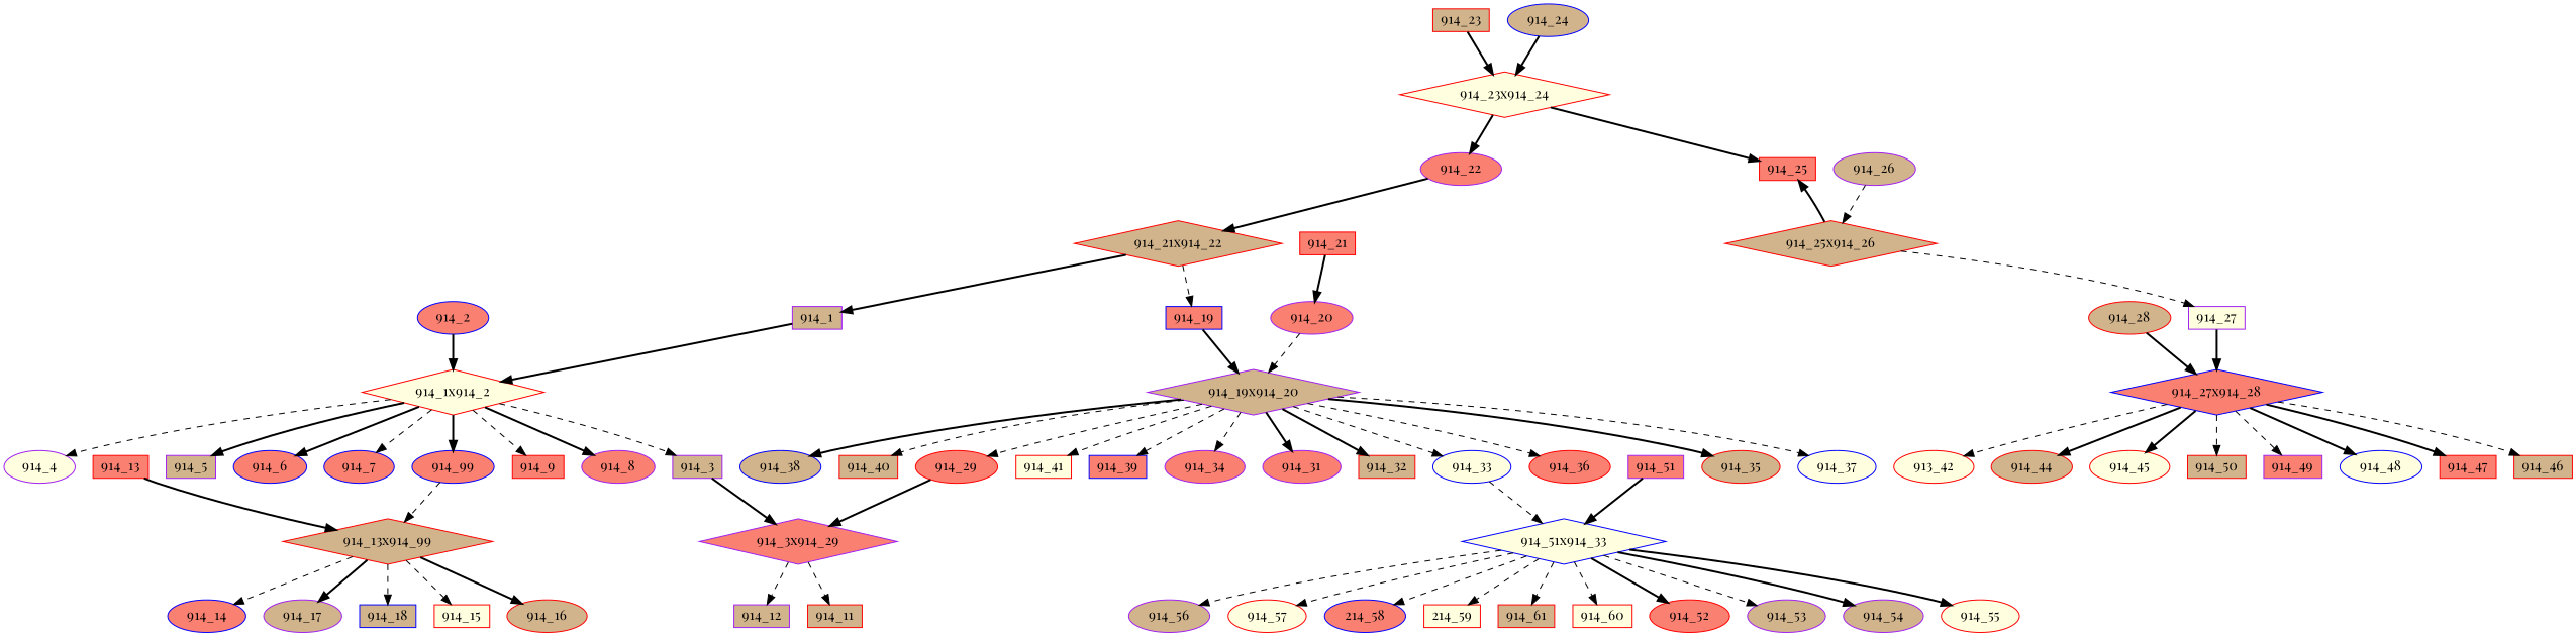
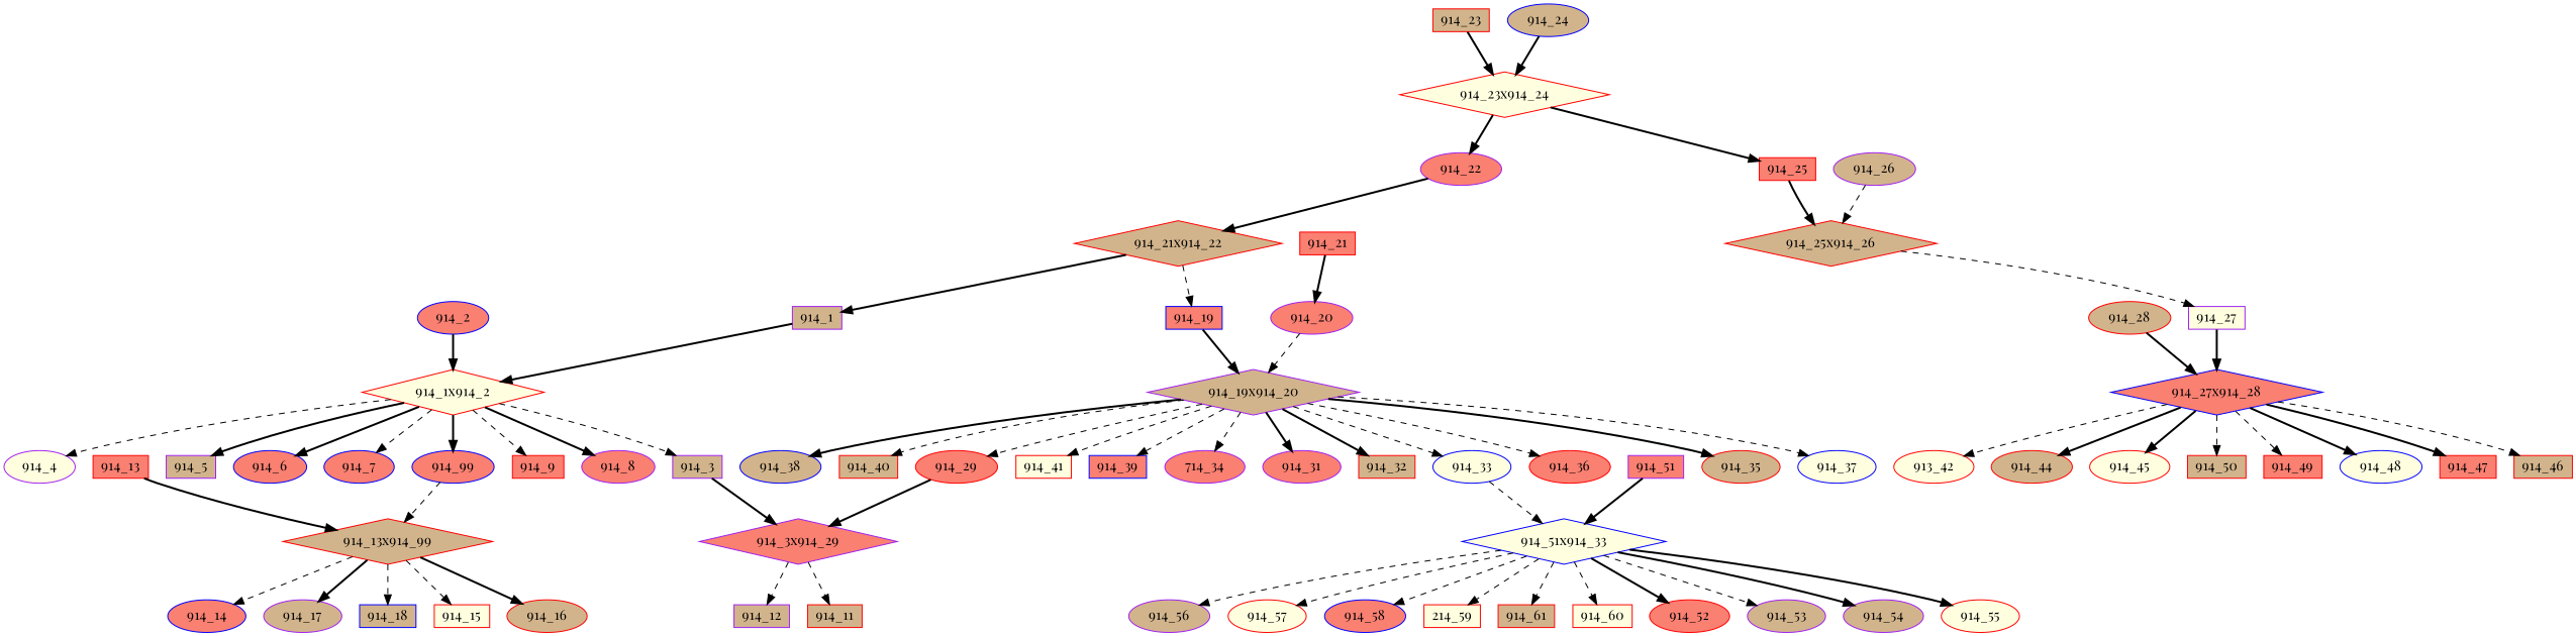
  digraph {
    fontname="Playfair Display"
    node [color=red fillcolor=tan fontcolor=black fontname="Playfair Display" regular=0 shape=ellipse style=filled]
    edge [fontname="Playfair Display" style=bold]
    "914_17" [color=purple height=0.3 width=0.5]
    "914_13x914_99" [height=.1 shape=diamond width=.1 fontcolor="" regular=""]
    "914_18" [color=blue height=0.3 shape=box width=0.5]
    "914_15" [fillcolor=lightyellow height=0.3 shape=box width=0.5]
    "914_16" [height=0.3 width=0.5]
    "914_14" [color=blue fillcolor=salmon height=0.3 width=0.5]
    "914_36" [fillcolor=salmon height=0.3 width=0.5]
    "914_19x914_20" [color=purple height=.1 shape=diamond width=.1 fontcolor="" regular=""]
    "914_29" [fillcolor=salmon height=0.3 width=0.5]
    "914_35" [height=0.3 width=0.5]
    "914_37" [color=blue fillcolor=lightyellow height=0.3 width=0.5]
    "914_38" [color=blue height=0.3 width=0.5]
    "914_40" [height=0.3 shape=box width=0.5]
    "914_41" [fillcolor=lightyellow height=0.3 shape=box width=0.5]
    "914_33" [color=blue fillcolor=lightyellow height=0.3 width=0.5]
    "914_39" [color=blue fillcolor=salmon height=0.3 shape=box width=0.5]
-   "914_34" [color=purple fillcolor=salmon height=0.3 width=0.5]
+   "914_34" [color=purple fillcolor=salmon height=0.3 width=0.5 label="714_34"]
    "914_31" [color=purple fillcolor=salmon height=0.3 width=0.5]
    "914_32" [height=0.3 shape=box width=0.5]
    "914_3x914_29" [color=purple fillcolor=salmon height=.1 shape=diamond width=.1 fontcolor="" regular=""]
    "914_51x914_33" [color=blue fillcolor=lightyellow height=.1 shape=diamond width=.1 fontcolor="" regular=""]
    "914_9" [fillcolor=salmon height=0.3 shape=box width=0.5]
    "914_1x914_2" [fillcolor=lightyellow height=.1 shape=diamond width=.1 fontcolor="" regular=""]
    "914_99" [color=blue fillcolor=salmon height=0.3 width=0.5]
    "914_8" [color=purple fillcolor=salmon height=0.3 width=0.5]
    "914_3" [color=purple height=0.3 shape=box width=0.5]
    "914_4" [color=purple fillcolor=lightyellow height=0.3 width=0.5]
    "914_5" [color=purple height=0.3 shape=box width=0.5]
    "914_6" [color=blue fillcolor=salmon height=0.3 width=0.5]
    "914_7" [color=blue fillcolor=salmon height=0.3 width=0.5]
    "914_12" [color=purple height=0.3 shape=box width=0.5]
    "914_11" [height=0.3 shape=box width=0.5]
    "914_13" [fillcolor=salmon height=0.3 shape=box width=0.5]
    "914_1" [color=purple height=0.3 shape=box width=0.5]
    "914_21x914_22" [height=.1 shape=diamond width=.1 fontcolor="" regular=""]
    "914_19" [color=blue fillcolor=salmon height=0.3 shape=box width=0.5]
    "914_22" [color=purple fillcolor=salmon height=0.3 width=0.5]
    "914_23x914_24" [fillcolor=lightyellow height=.1 shape=diamond width=.1 fontcolor="" regular=""]
    "914_25" [fillcolor=salmon height=0.3 shape=box width=0.5]
    "914_25x914_26" [height=.1 shape=diamond width=.1 fontcolor="" regular=""]
    n41 [fillcolor=lightyellow height=0.3 label="913_42" width=0.5]
    "914_27x914_28" [color=blue fillcolor=salmon height=.1 shape=diamond width=.1 fontcolor="" regular=""]
    "914_44" [height=0.3 width=0.5]
    "914_45" [fillcolor=lightyellow height=0.3 width=0.5]
    "914_50" [height=0.3 shape=box width=0.5]
-   "914_49" [color=purple fillcolor=salmon height=0.3 shape=box width=0.5]
+   "914_49" [fillcolor=salmon height=0.3 shape=box width=0.5]
    "914_48" [color=blue fillcolor=lightyellow height=0.3 width=0.5]
    "914_47" [fillcolor=salmon height=0.3 shape=box width=0.5]
    "914_46" [height=0.3 shape=box width=0.5]
    "914_23" [height=0.3 shape=box width=0.5]
    "914_51" [color=purple fillcolor=salmon height=0.3 shape=box width=0.5]
    "914_52" [fillcolor=salmon height=0.3 width=0.5]
    "914_53" [color=purple height=0.3 width=0.5]
    "914_54" [color=purple height=0.3 width=0.5]
    "914_55" [fillcolor=lightyellow height=0.3 width=0.5]
    "914_56" [color=purple height=0.3 width=0.5]
    "914_57" [fillcolor=lightyellow height=0.3 width=0.5]
-   "914_58" [color=blue fillcolor=salmon height=0.3 width=0.5 label="214_58"]
+   "914_58" [color=blue fillcolor=salmon height=0.3 width=0.5]
    n59 [fillcolor=lightyellow height=0.3 label="214_59" shape=box width=0.5]
    "914_61" [height=0.3 shape=box width=0.5]
    "914_60" [fillcolor=lightyellow height=0.3 shape=box width=0.5]
    "914_2" [color=blue fillcolor=salmon height=0.3 width=0.5]
    "914_24" [color=blue height=0.3 width=0.5]
    "914_27" [color=purple fillcolor=lightyellow height=0.3 shape=box width=0.5]
    "914_26" [color=purple height=0.3 width=0.5]
    "914_20" [color=purple fillcolor=salmon height=0.3 width=0.5]
    "914_21" [fillcolor=salmon height=0.3 shape=box width=0.5]
    "914_28" [height=0.3 width=0.5]
    "914_13x914_99" -> "914_17"
    "914_13x914_99" -> "914_18" [style=dashed]
    "914_13x914_99" -> "914_15" [style=dashed]
    "914_13x914_99" -> "914_16"
    "914_13x914_99" -> "914_14" [style=dashed]
    "914_19x914_20" -> "914_36" [style=dashed]
    "914_19x914_20" -> "914_29" [style=dashed]
    "914_19x914_20" -> "914_35"
    "914_19x914_20" -> "914_37" [style=dashed]
    "914_19x914_20" -> "914_38"
    "914_19x914_20" -> "914_40" [style=dashed]
    "914_19x914_20" -> "914_41" [style=dashed]
    "914_19x914_20" -> "914_33" [style=dashed]
    "914_19x914_20" -> "914_39" [style=dashed]
    "914_19x914_20" -> "914_34" [style=dashed]
    "914_19x914_20" -> "914_31"
    "914_19x914_20" -> "914_32"
    "914_29" -> "914_3x914_29"
    "914_33" -> "914_51x914_33" [style=dashed]
    "914_3x914_29" -> "914_12" [style=dashed]
    "914_3x914_29" -> "914_11" [style=dashed]
    "914_51x914_33" -> "914_52"
    "914_51x914_33" -> "914_53" [style=dashed]
    "914_51x914_33" -> "914_54"
    "914_51x914_33" -> "914_55"
    "914_51x914_33" -> "914_56" [style=dashed]
    "914_51x914_33" -> "914_57" [style=dashed]
    "914_51x914_33" -> "914_58" [style=dashed]
    "914_51x914_33" -> n59 [style=dashed]
    "914_51x914_33" -> "914_61" [style=dashed]
    "914_51x914_33" -> "914_60" [style=dashed]
    "914_1x914_2" -> "914_9" [style=dashed]
    "914_1x914_2" -> "914_99"
    "914_1x914_2" -> "914_8"
    "914_1x914_2" -> "914_3" [style=dashed]
    "914_1x914_2" -> "914_4" [style=dashed]
    "914_1x914_2" -> "914_5"
    "914_1x914_2" -> "914_6"
    "914_1x914_2" -> "914_7" [style=dashed]
    "914_99" -> "914_13x914_99" [style=dashed]
    "914_3" -> "914_3x914_29"
    "914_13" -> "914_13x914_99"
    "914_1" -> "914_1x914_2"
    "914_21x914_22" -> "914_1"
    "914_21x914_22" -> "914_19" [style=dashed]
    "914_19" -> "914_19x914_20"
    "914_22" -> "914_21x914_22"
    "914_23x914_24" -> "914_22"
    "914_23x914_24" -> "914_25"
-   "914_25x914_26" -> "914_25"
+   "914_25" -> "914_25x914_26"
    "914_25x914_26" -> "914_27" [style=dashed]
    "914_27x914_28" -> n41 [style=dashed]
    "914_27x914_28" -> "914_44"
    "914_27x914_28" -> "914_45"
    "914_27x914_28" -> "914_50" [style=dashed]
    "914_27x914_28" -> "914_49" [style=dashed]
    "914_27x914_28" -> "914_48"
    "914_27x914_28" -> "914_47"
    "914_27x914_28" -> "914_46" [style=dashed]
    "914_23" -> "914_23x914_24"
    "914_51" -> "914_51x914_33"
    "914_2" -> "914_1x914_2"
    "914_24" -> "914_23x914_24"
    "914_27" -> "914_27x914_28"
    "914_26" -> "914_25x914_26" [style=dashed]
    "914_20" -> "914_19x914_20" [style=dashed]
    "914_21" -> "914_20"
    "914_28" -> "914_27x914_28"
  }
